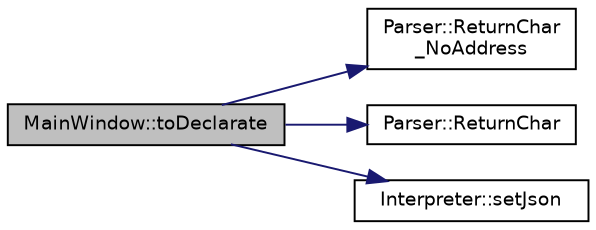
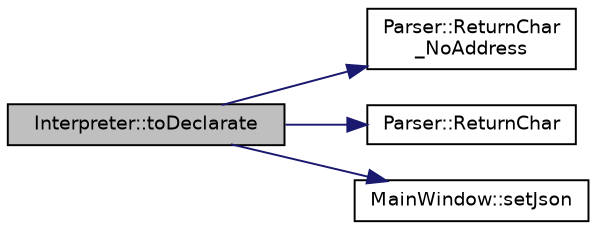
  digraph {
    rankdir=LR
    node [color=black fillcolor=white fontname=Helvetica fontsize=10 shape=record style=filled]
    edge [color=midnightblue fontname=Helvetica fontsize=10 labelfontname=Helvetica labelfontsize=10 style=solid]
-   n1 [fillcolor=grey75 fontcolor=black height=0.2 label="MainWindow::toDeclarate" width=0.4]
+   n1 [fillcolor=grey75 fontcolor=black height=0.2 label="Interpreter::toDeclarate" width=0.4]
    n2 [height=0.2 label="Parser::ReturnChar\l_NoAddress" width=0.4]
    n3 [height=0.2 label="Parser::ReturnChar" width=0.4]
-   n4 [height=0.2 label="Interpreter::setJson" width=0.4]
+   n4 [height=0.2 label="MainWindow::setJson" width=0.4]
    n1 -> n2
    n1 -> n3
    n1 -> n4
  }
